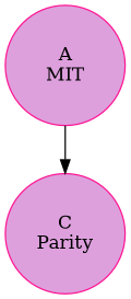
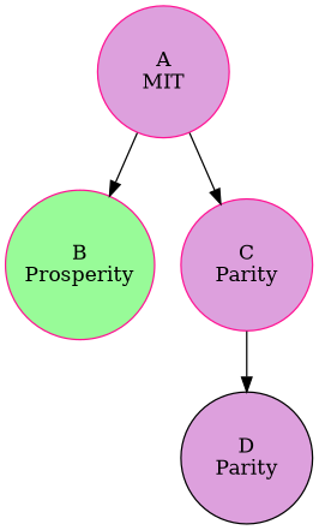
  digraph {
    node [color=deeppink fillcolor=plum shape=circle style=filled]
    n1 [label="A\nMIT" width=1.25]
+   n2 [fillcolor=palegreen label="B\nProsperity" width=1.25]
    n3 [label="C\nParity" width=1.25]
+   n4 [color=black label="D\nParity" width=1.25]
+   n1 -> n2
    n1 -> n3
+   n3 -> n4
  }
